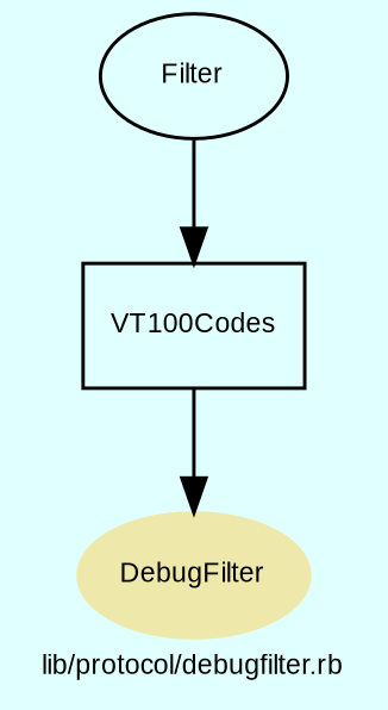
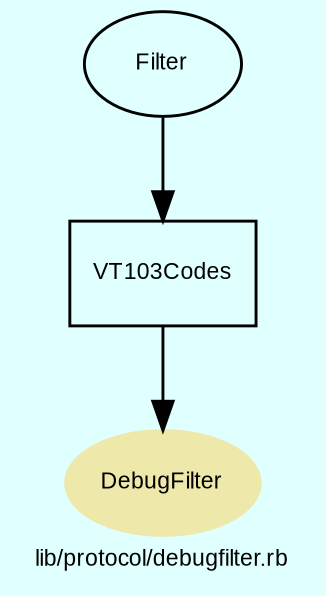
  digraph {
    bgcolor=lightcyan1
    compound=true
    fontname=Arial
    fontsize=8
    label="lib/protocol/debugfilter.rb"
    node [color=black fontname=Arial fontsize=8]
    n1 [color=palegoldenrod fontcolor=black label=DebugFilter shape=ellipse style=filled]
-   n2 [label=VT100Codes shape=box]
+   n2 [label=VT103Codes shape=box]
    n3 [label=Filter]
    n2 -> n1
    n3 -> n2
  }
